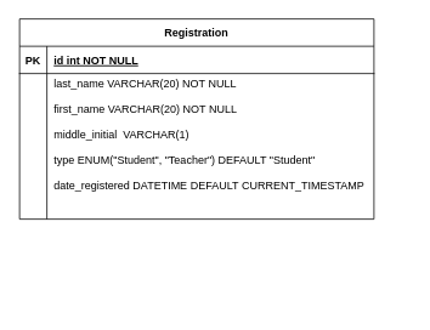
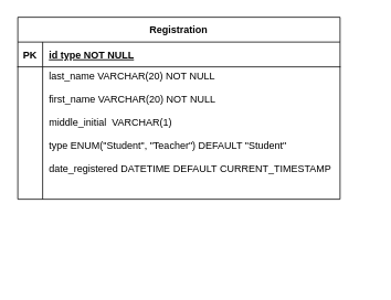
  <mxCell id="0" />
  <mxCell id="1" parent="0" />
  <mxCell id="2" value="" style="group" vertex="1" connectable="0" parent="1"><mxGeometry x="20" y="20" width="430" height="320" as="geometry" /></mxCell>
  <mxCell id="3" value="Registration" style="shape=table;startSize=30;container=1;collapsible=1;childLayout=tableLayout;fixedRows=1;rowLines=0;fontStyle=1;align=center;resizeLast=1;" vertex="1" parent="2"><mxGeometry x="1" width="389" height="220" as="geometry"><mxRectangle width="110" height="30" as="alternateBounds" /></mxGeometry></mxCell>
  <mxCell id="4" value="" style="shape=tableRow;horizontal=0;startSize=0;swimlaneHead=0;swimlaneBody=0;fillColor=none;collapsible=0;dropTarget=0;points=[[0,0.5],[1,0.5]];portConstraint=eastwest;top=0;left=0;right=0;bottom=1;" vertex="1" parent="3"><mxGeometry y="30" width="389" height="30" as="geometry" /></mxCell>
  <mxCell id="5" value="PK" style="shape=partialRectangle;connectable=0;fillColor=none;top=0;left=0;bottom=0;right=0;fontStyle=1;overflow=hidden;" vertex="1" parent="4"><mxGeometry width="30" height="30" as="geometry"><mxRectangle width="30" height="30" as="alternateBounds" /></mxGeometry></mxCell>
- <mxCell id="6" value="id int NOT NULL" style="shape=partialRectangle;connectable=0;fillColor=none;top=0;left=0;bottom=0;right=0;align=left;spacingLeft=6;fontStyle=5;overflow=hidden;" vertex="1" parent="4"><mxGeometry x="30" width="359" height="30" as="geometry"><mxRectangle width="359" height="30" as="alternateBounds" /></mxGeometry></mxCell>
+ <mxCell id="6" value="id type NOT NULL" style="shape=partialRectangle;connectable=0;fillColor=none;top=0;left=0;bottom=0;right=0;align=left;spacingLeft=6;fontStyle=5;overflow=hidden;" vertex="1" parent="4"><mxGeometry x="30" width="359" height="30" as="geometry"><mxRectangle width="359" height="30" as="alternateBounds" /></mxGeometry></mxCell>
  <mxCell id="7" value="" style="shape=tableRow;horizontal=0;startSize=0;swimlaneHead=0;swimlaneBody=0;fillColor=none;collapsible=0;dropTarget=0;points=[[0,0.5],[1,0.5]];portConstraint=eastwest;top=0;left=0;right=0;bottom=0;" vertex="1" parent="3"><mxGeometry y="60" width="389" height="160" as="geometry" /></mxCell>
  <mxCell id="8" value="" style="shape=partialRectangle;connectable=0;fillColor=none;top=0;left=0;bottom=0;right=0;editable=1;overflow=hidden;" vertex="1" parent="7"><mxGeometry width="30" height="160" as="geometry"><mxRectangle width="30" height="160" as="alternateBounds" /></mxGeometry></mxCell>
  <mxCell id="9" value="last_name VARCHAR(20) NOT NULL&#10;&#10;first_name VARCHAR(20) NOT NULL&#10;&#10;middle_initial  VARCHAR(1)&#10;&#10;type ENUM(&quot;Student&quot;, &quot;Teacher&quot;) DEFAULT &quot;Student&quot;&#10;&#10;date_registered DATETIME DEFAULT CURRENT_TIMESTAMP&#10;&#10;" style="shape=partialRectangle;connectable=0;fillColor=none;top=0;left=0;bottom=0;right=0;align=left;spacingLeft=6;overflow=hidden;" vertex="1" parent="7"><mxGeometry x="30" width="359" height="160" as="geometry"><mxRectangle width="359" height="160" as="alternateBounds" /></mxGeometry></mxCell>
